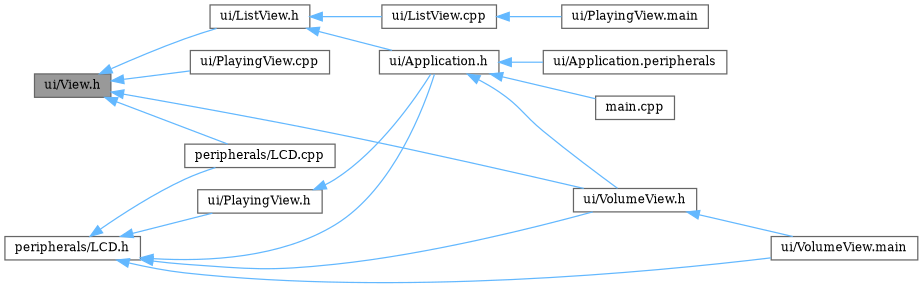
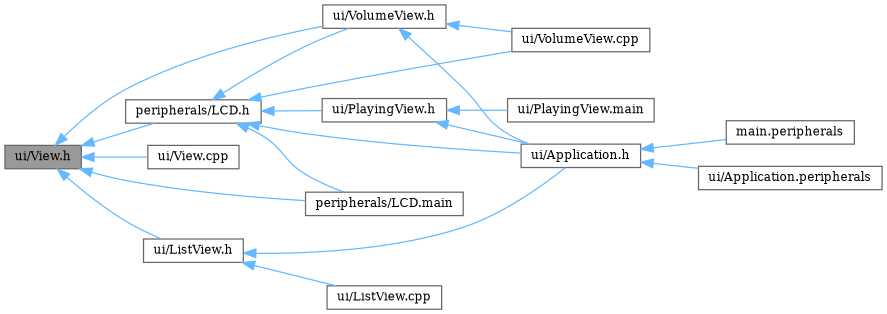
  digraph {
    fontname="DejaVu Serif"
    rankdir=LR
    node [color=grey40 fillcolor=white fontname="DejaVu Serif" fontsize=10 shape=box style=filled]
    edge [color=steelblue1 dir=back fontname="DejaVu Serif" fontsize=10 labelfontname=Helvetica labelfontsize=10 style=solid]
    n1 [color=gray40 fillcolor=grey60 fontcolor=black height=0.2 label="ui/View.h" width=0.4]
    n2 [height=0.2 label="peripherals/LCD.h" width=0.4]
    n3 [height=0.2 label="ui/ListView.h" width=0.4]
-   n4 [height=0.2 label="ui/PlayingView.cpp" width=0.4]
+   n4 [height=0.2 label="ui/View.cpp" width=0.4]
    n5 [height=0.2 label="ui/VolumeView.h" width=0.4]
-   n6 [height=0.2 label="peripherals/LCD.cpp" width=0.4]
+   n6 [height=0.2 label="peripherals/LCD.main" width=0.4]
    n7 [height=0.2 label="ui/PlayingView.h" width=0.4]
    n8 [height=0.2 label="ui/Application.h" width=0.4]
-   n9 [height=0.2 label="ui/VolumeView.main" width=0.4]
+   n9 [height=0.2 label="ui/VolumeView.cpp" width=0.4]
    n10 [height=0.2 label="ui/ListView.cpp" width=0.4]
    n11 [height=0.2 label="ui/PlayingView.main" width=0.4]
-   n12 [height=0.2 label="main.cpp" width=0.4]
+   n12 [height=0.2 label="main.peripherals" width=0.4]
    n13 [height=0.2 label="ui/Application.peripherals" width=0.4]
+   n1 -> n2
    n1 -> n3
    n1 -> n4
    n1 -> n5
    n1 -> n6
    n2 -> n5
    n2 -> n6
    n2 -> n7
    n2 -> n8
    n2 -> n9
    n3 -> n8
    n3 -> n10
-   n8 -> n5
+   n5 -> n8
    n5 -> n9
    n7 -> n8
-   n10 -> n11
+   n7 -> n11
    n8 -> n12
    n8 -> n13
  }
